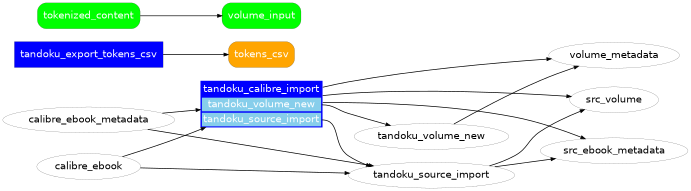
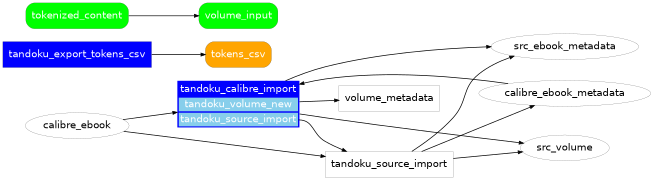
  digraph {
    fontname=Helvetica
    rankdir=LR
    node [fontname=Helvetica penwidth=0.2]
    edge [arrowsize=0.6 fontname=Helvetica]
    n1 [fillcolor=blue fontcolor=white label=< <TABLE BORDER="0">     <TR><TD>tandoku_calibre_import</TD></TR>     <TR><TD BGCOLOR="skyblue" PORT="p1">tandoku_volume_new</TD></TR>     <TR><TD BGCOLOR="skyblue" PORT="p2">tandoku_source_import</TD></TR> </TABLE> > shape=plain style=filled]
    calibre_ebook
-   tandoku_source_import
-   tandoku_volume_new
+   tandoku_source_import [shape=box]
    n5 [label=src_volume]
    src_ebook_metadata
-   volume_metadata
+   volume_metadata [shape=box]
    calibre_ebook_metadata
    tandoku_export_tokens_csv [fillcolor=blue fontcolor=white shape=rect style=filled]
    tokens_csv [fillcolor=orange fontcolor=white shape=rect style="filled,rounded"]
    volume_input [fillcolor=green fontcolor=white shape=rect style="filled,rounded"]
    tokenized_content [fillcolor=green fontcolor=white shape=rect style="filled,rounded"]
    n1 -> tandoku_source_import [tailport=p2]
-   n1 -> tandoku_volume_new [tailport=p1]
    n1 -> n5
    n1 -> src_ebook_metadata
    n1 -> volume_metadata
    calibre_ebook -> n1
    calibre_ebook -> tandoku_source_import
    tandoku_source_import -> n5
    tandoku_source_import -> src_ebook_metadata
-   tandoku_volume_new -> volume_metadata
    calibre_ebook_metadata -> n1
-   calibre_ebook_metadata -> tandoku_source_import
+   tandoku_source_import -> calibre_ebook_metadata
    tandoku_export_tokens_csv -> tokens_csv
    tokenized_content -> volume_input
  }
